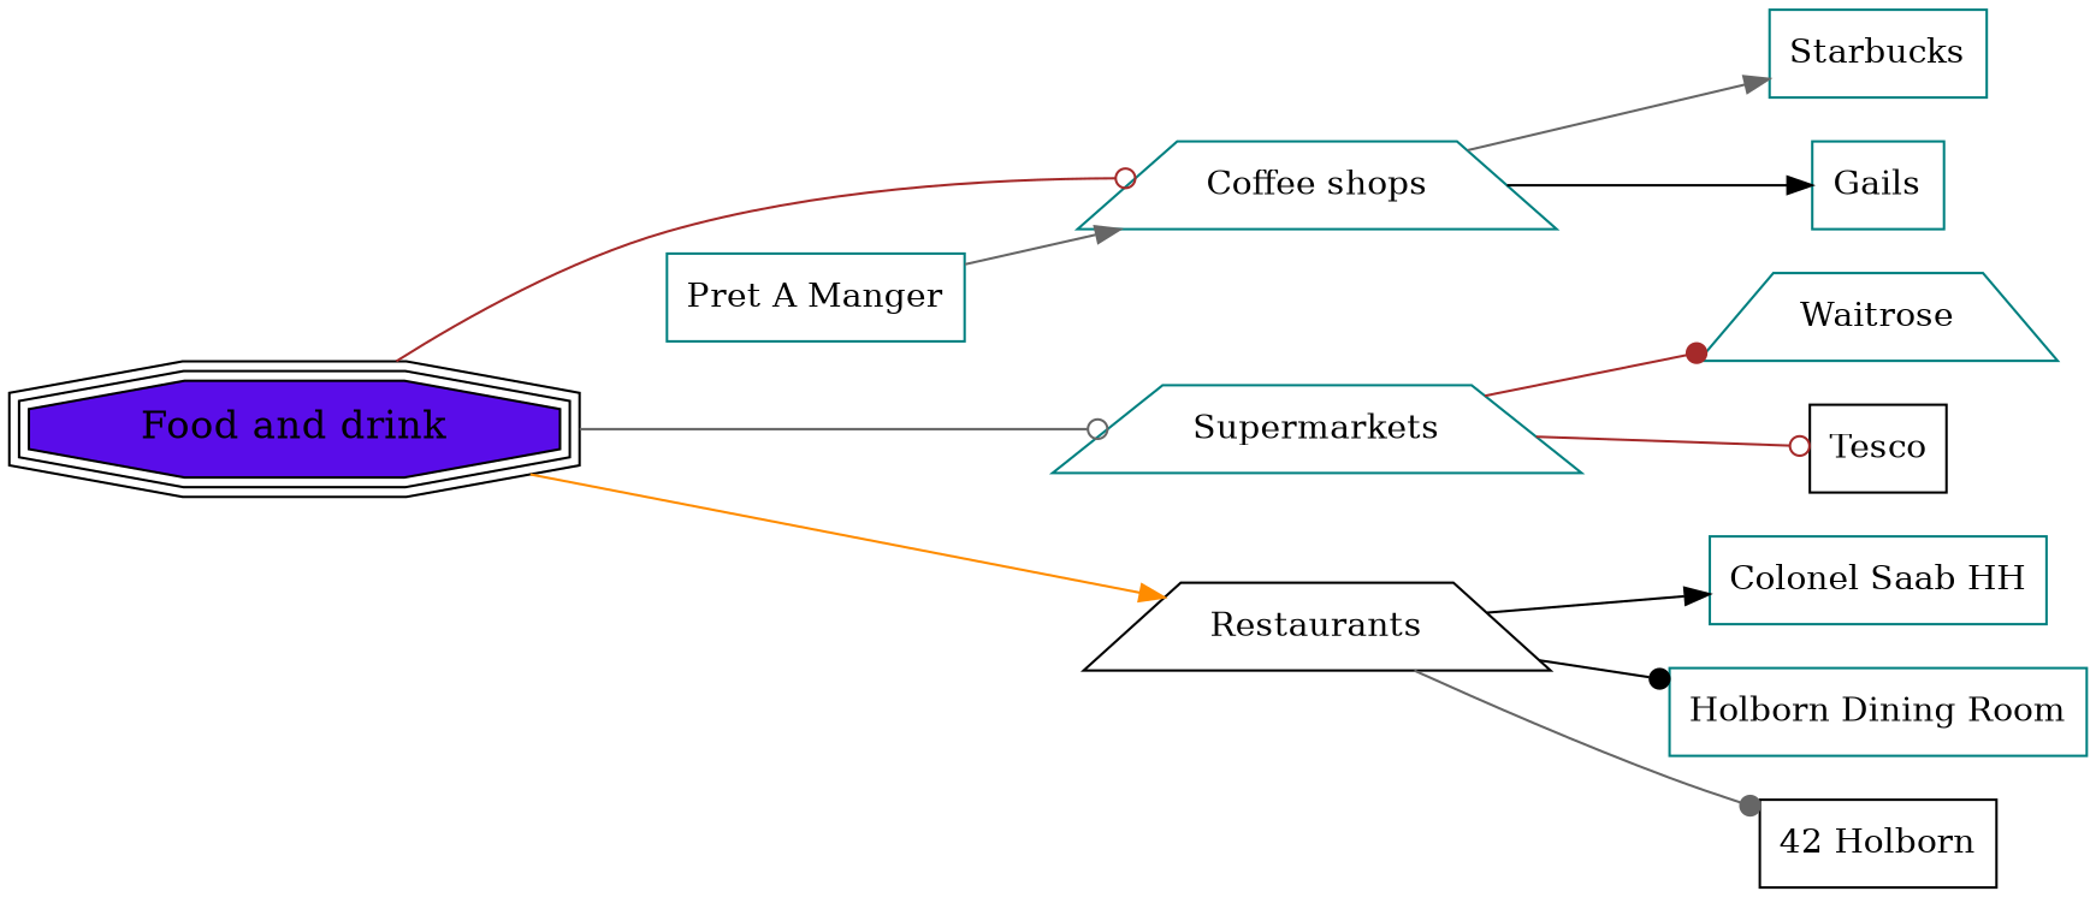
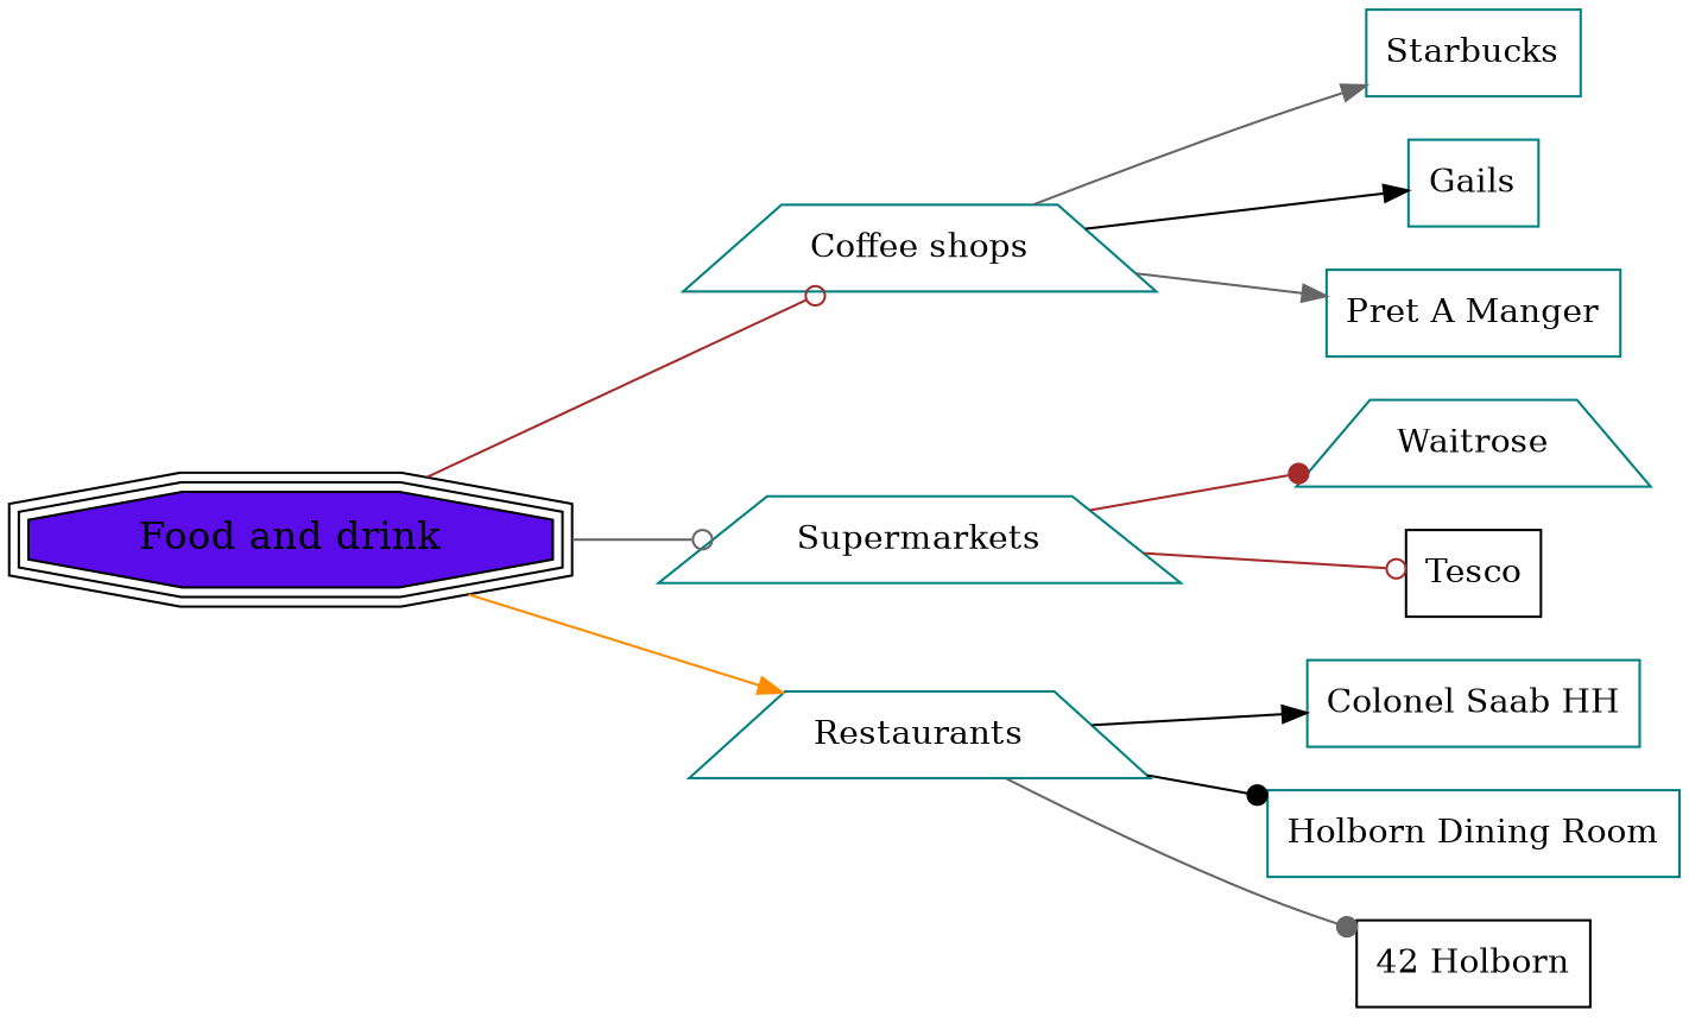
  digraph {
    rankdir=LR
    node [color=teal shape=rectangle]
    edge [arrowhead=normal color=gray40]
    n1 [color=black fillcolor="#590ce9" fontsize=16 label="Food and drink" shape=tripleoctagon style=filled]
    n2 [label="Coffee shops" shape=trapezium]
    n3 [label=Supermarkets shape=trapezium]
-   n4 [color=black label=Restaurants shape=trapezium]
+   n4 [label=Restaurants shape=trapezium]
    n5 [label=Starbucks]
    n6 [label=Gails]
    n7 [label="Pret A Manger"]
    n8 [label=Waitrose shape=trapezium]
    n9 [color=black label=Tesco]
    n10 [label="Colonel Saab HH"]
    n11 [label="Holborn Dining Room"]
    n12 [color=black label="42 Holborn"]
    subgraph sub_1 {
      rank=source
      n1
    }
    subgraph sub_2 {
      rank=same
      n2
      n3
      n4
    }
    n1 -> n2 [arrowhead=odot color=brown]
    n1 -> n3 [arrowhead=odot]
    n1 -> n4 [color=darkorange]
    n2 -> n5
    n2 -> n6 [color=black]
-   n7 -> n2
+   n2 -> n7
    n3 -> n8 [arrowhead=dot color=brown]
    n3 -> n9 [arrowhead=odot color=brown]
    n4 -> n10 [color=black]
    n4 -> n11 [arrowhead=dot color=black]
    n4 -> n12 [arrowhead=dot]
  }
